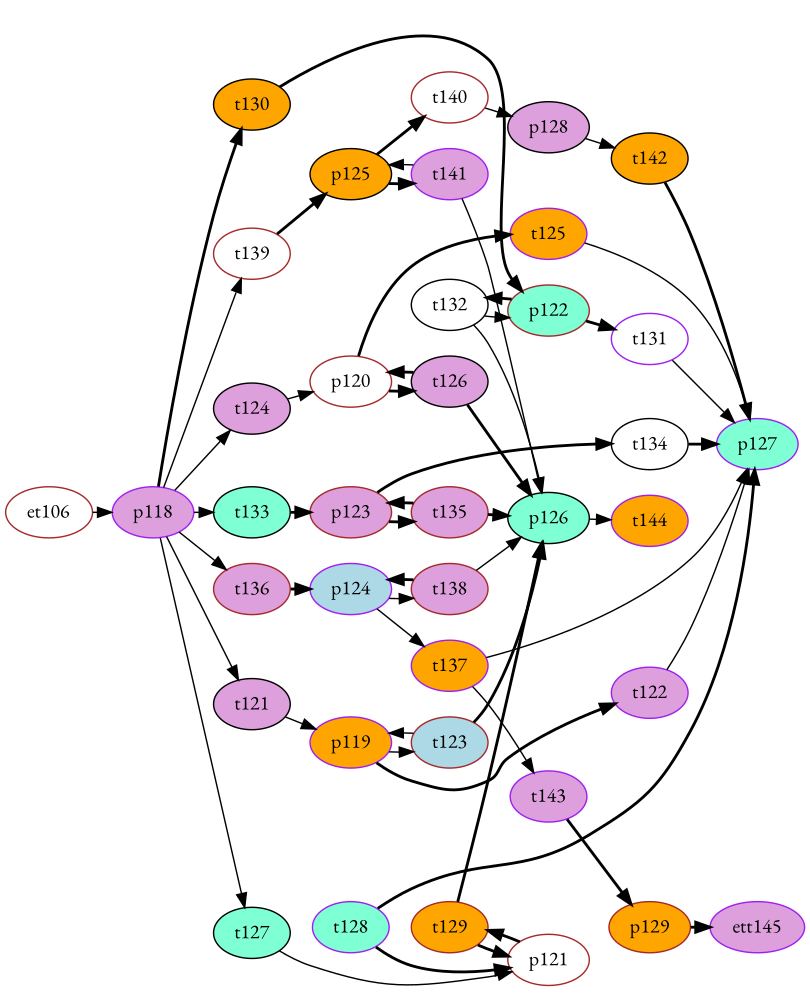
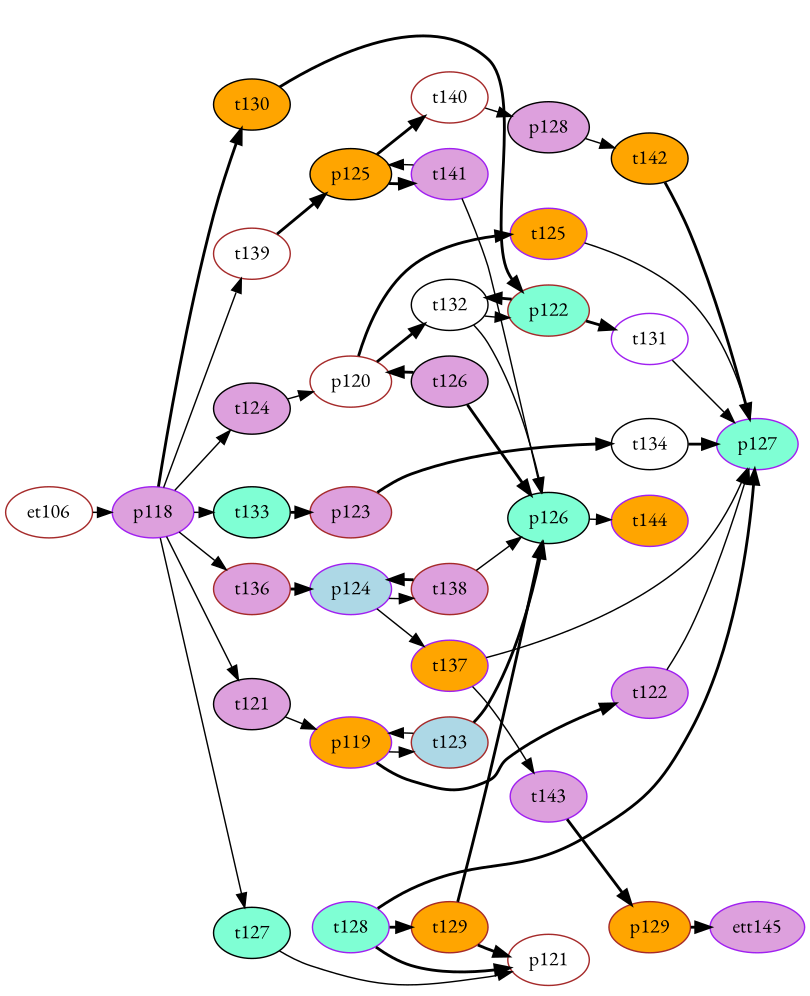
  digraph {
    fontname="EB Garamond"
    nodesep=0.25
    rankdir=LR
    ranksep=0.2
    node [color=purple fillcolor=plum fontname="EB Garamond" style=filled]
    edge [fontname="EB Garamond" style=bold]
    t121 [color=black]
    p118
    t124 [color=black]
    t127 [color=black fillcolor=aquamarine]
    t130 [color=black fillcolor=orange]
    t133 [color=black fillcolor=aquamarine]
    t136 [color=brown]
    t139 [color=brown fillcolor=white]
    p119 [fillcolor=orange]
    p120 [color=brown fillcolor=white]
    p121 [color=brown fillcolor=white]
    p122 [color=brown fillcolor=aquamarine]
    p123 [color=brown]
    p124 [fillcolor=lightblue]
    p125 [color=black fillcolor=orange]
    t122
    t123 [color=brown fillcolor=lightblue]
    p127 [fillcolor=aquamarine]
    p126 [color=black fillcolor=aquamarine]
    t125 [fillcolor=orange]
    t126 [color=black]
    t129 [color=brown fillcolor=orange]
    t128 [fillcolor=aquamarine]
    t131 [fillcolor=white]
    t132 [color=black fillcolor=white]
    t134 [color=black fillcolor=white]
-   t135 [color=brown]
    t137 [fillcolor=orange]
    t138 [color=brown]
    t143
    t140 [color=brown fillcolor=white]
    t141
    p128 [color=black]
    t144 [fillcolor=orange]
    p129 [color=brown fillcolor=orange]
    t142 [color=black fillcolor=orange]
    ett145
    et106 [color=brown fillcolor=white]
    t121 -> p119 [style=solid]
    p118 -> t121 [style=solid]
    p118 -> t124 [style=solid]
    p118 -> t127 [style=solid]
    p118 -> t130
    p118 -> t133 [style=solid]
    p118 -> t136 [style=solid]
    p118 -> t139 [style=solid]
    t124 -> p120 [style=solid]
    t127 -> p121 [style=solid]
    t130 -> p122
    t133 -> p123
    t136 -> p124
    t139 -> p125
    p119 -> t122
    p119 -> t123 [style=solid]
    p120 -> t125
-   p120 -> t126
-   p121 -> t129
+   p120 -> t132
+   t128 -> t129
    p122 -> t131
    p122 -> t132
    p123 -> t134
-   p123 -> t135
    p124 -> t137 [style=solid]
    p124 -> t138 [style=solid]
    p125 -> t140
    p125 -> t141
    t122 -> p127 [style=solid]
    t123 -> p119 [style=solid]
    t123 -> p126
    p126 -> t144 [style=solid]
    t125 -> p127 [style=solid]
    t126 -> p120
    t126 -> p126
    t129 -> p121
    t129 -> p126
    t128 -> p121
    t128 -> p127
    t131 -> p127 [style=solid]
    t132 -> p122 [style=solid]
    t132 -> p126 [style=solid]
    t134 -> p127
-   t135 -> p123
-   t135 -> p126
    t137 -> p127 [style=solid]
    t137 -> t143 [style=solid]
    t138 -> p124
    t138 -> p126 [style=solid]
    t143 -> p129
    t140 -> p128 [style=solid]
    t141 -> p125 [style=solid]
    t141 -> p126 [style=solid]
    p128 -> t142 [style=solid]
    p129 -> ett145
    t142 -> p127
    et106 -> p118 [style=solid]
  }
